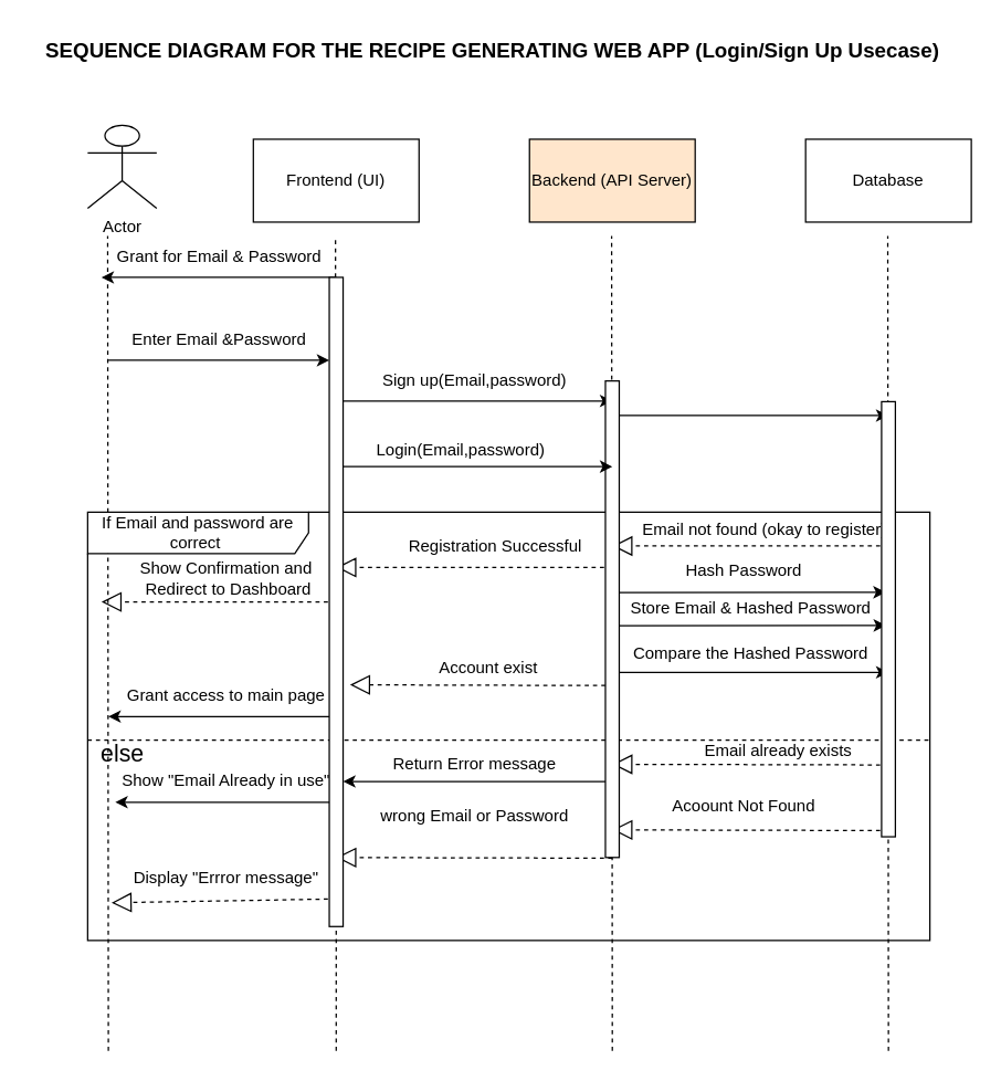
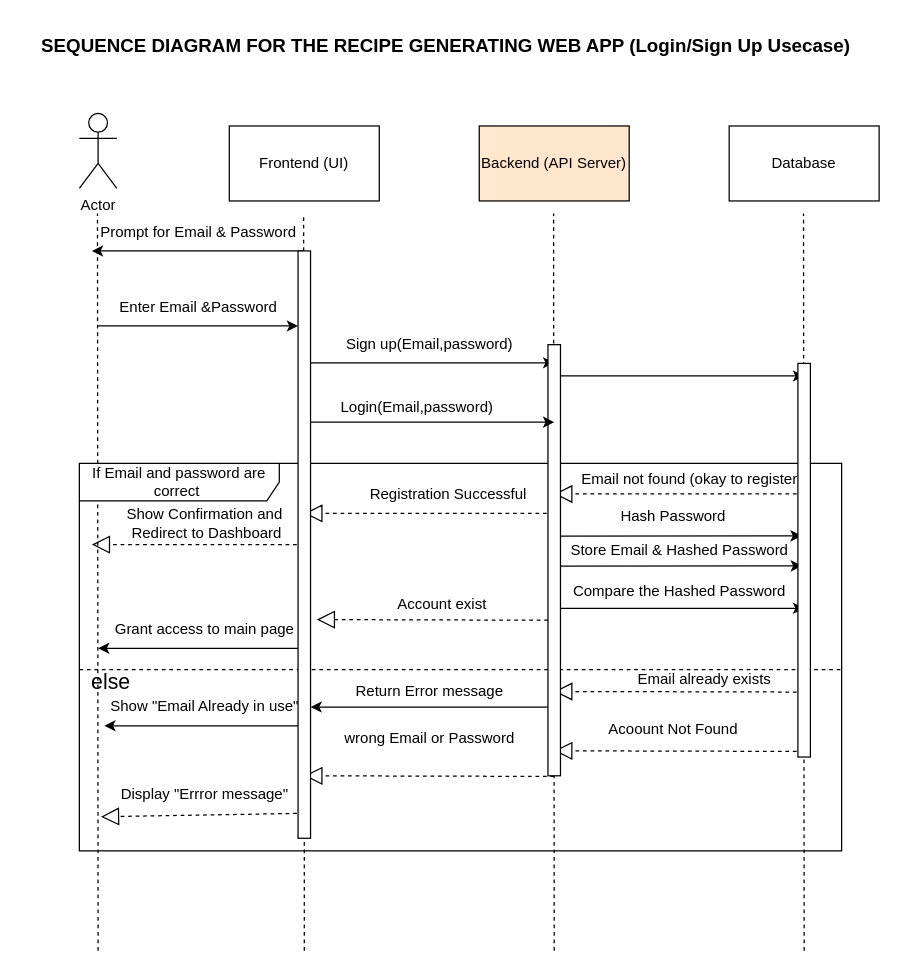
  <mxCell id="0" />
  <mxCell id="1" parent="0" />
- <mxCell id="2" value="Actor" style="shape=umlActor;verticalLabelPosition=bottom;verticalAlign=top;html=1;outlineConnect=0;" vertex="1" parent="1"><mxGeometry x="63" y="90" width="50" height="60" as="geometry" /></mxCell>
+ <mxCell id="2" value="Actor" style="shape=umlActor;verticalLabelPosition=bottom;verticalAlign=top;html=1;outlineConnect=0;" vertex="1" parent="1"><mxGeometry x="63" y="90" width="30" height="60" as="geometry" /></mxCell>
  <mxCell id="3" value="Frontend (UI)" style="rounded=0;whiteSpace=wrap;html=1;" vertex="1" parent="1"><mxGeometry x="183" y="100" width="120" height="60" as="geometry" /></mxCell>
  <mxCell id="4" value="Backend (API Server)" style="rounded=0;whiteSpace=wrap;html=1;fillColor=#ffe6cc;" vertex="1" parent="1"><mxGeometry x="383" y="100" width="120" height="60" as="geometry" /></mxCell>
  <mxCell id="5" value="Database" style="rounded=0;whiteSpace=wrap;html=1;" vertex="1" parent="1"><mxGeometry x="583" y="100" width="120" height="60" as="geometry" /></mxCell>
  <mxCell id="6" value="" style="endArrow=none;dashed=1;html=1;rounded=0;" edge="1" parent="1"><mxGeometry width="50" height="50" relative="1" as="geometry"><mxPoint x="78" y="760" as="sourcePoint" /><mxPoint x="77.5" y="170" as="targetPoint" /></mxGeometry></mxCell>
  <mxCell id="7" value="" style="endArrow=none;dashed=1;html=1;rounded=0;" edge="1" parent="1" source="54"><mxGeometry width="50" height="50" relative="1" as="geometry"><mxPoint x="243" y="760" as="sourcePoint" /><mxPoint x="242.5" y="170" as="targetPoint" /></mxGeometry></mxCell>
  <mxCell id="8" value="" style="endArrow=none;dashed=1;html=1;rounded=0;" edge="1" parent="1"><mxGeometry width="50" height="50" relative="1" as="geometry"><mxPoint x="443" y="760" as="sourcePoint" /><mxPoint x="442.5" y="170" as="targetPoint" /></mxGeometry></mxCell>
  <mxCell id="9" value="" style="endArrow=none;dashed=1;html=1;rounded=0;" edge="1" parent="1"><mxGeometry width="50" height="50" relative="1" as="geometry"><mxPoint x="643" y="760" as="sourcePoint" /><mxPoint x="642.5" y="170" as="targetPoint" /></mxGeometry></mxCell>
  <mxCell id="10" value="" style="endArrow=classic;html=1;rounded=0;" edge="1" parent="1"><mxGeometry width="50" height="50" relative="1" as="geometry"><mxPoint x="78" y="260" as="sourcePoint" /><mxPoint x="238" y="260" as="targetPoint" /></mxGeometry></mxCell>
  <mxCell id="11" value="Enter Email &amp;amp;Password" style="text;html=1;align=center;verticalAlign=middle;resizable=0;points=[];autosize=1;strokeColor=none;fillColor=none;" vertex="1" parent="1"><mxGeometry x="83" y="230" width="150" height="30" as="geometry" /></mxCell>
  <mxCell id="12" value="" style="endArrow=classic;html=1;rounded=0;" edge="1" parent="1"><mxGeometry width="50" height="50" relative="1" as="geometry"><mxPoint x="243" y="289.5" as="sourcePoint" /><mxPoint x="443" y="289.5" as="targetPoint" /></mxGeometry></mxCell>
  <mxCell id="13" value="Sign up(Email,password)" style="text;html=1;align=center;verticalAlign=middle;resizable=0;points=[];autosize=1;strokeColor=none;fillColor=none;" vertex="1" parent="1"><mxGeometry x="263" y="260" width="160" height="30" as="geometry" /></mxCell>
  <mxCell id="14" value="" style="endArrow=classic;html=1;rounded=0;" edge="1" parent="1"><mxGeometry width="50" height="50" relative="1" as="geometry"><mxPoint x="443" y="300" as="sourcePoint" /><mxPoint x="643" y="300" as="targetPoint" /></mxGeometry></mxCell>
  <mxCell id="15" value="" style="endArrow=block;dashed=1;endFill=0;endSize=12;html=1;rounded=0;" edge="1" parent="1"><mxGeometry width="160" relative="1" as="geometry"><mxPoint x="643" y="394.5" as="sourcePoint" /><mxPoint x="443" y="394.5" as="targetPoint" /></mxGeometry></mxCell>
  <mxCell id="16" value="" style="endArrow=block;dashed=1;endFill=0;endSize=12;html=1;rounded=0;" edge="1" parent="1"><mxGeometry width="160" relative="1" as="geometry"><mxPoint x="443" y="410" as="sourcePoint" /><mxPoint x="243" y="410" as="targetPoint" /></mxGeometry></mxCell>
  <mxCell id="17" value="" style="endArrow=block;dashed=1;endFill=0;endSize=12;html=1;rounded=0;" edge="1" parent="1"><mxGeometry width="160" relative="1" as="geometry"><mxPoint x="243" y="435" as="sourcePoint" /><mxPoint x="73" y="435" as="targetPoint" /></mxGeometry></mxCell>
  <mxCell id="18" value="" style="endArrow=classic;html=1;rounded=0;" edge="1" parent="1"><mxGeometry width="50" height="50" relative="1" as="geometry"><mxPoint x="243" y="200" as="sourcePoint" /><mxPoint x="73" y="200" as="targetPoint" /></mxGeometry></mxCell>
  <mxCell id="19" value="If Email and password are correct&amp;nbsp;" style="shape=umlFrame;whiteSpace=wrap;html=1;pointerEvents=0;recursiveResize=0;container=1;collapsible=0;width=160;height=30;" vertex="1" parent="1"><mxGeometry x="63" y="370" width="610" height="310" as="geometry" /></mxCell>
  <mxCell id="20" value="Email not found (okay to register)" style="text;html=1;align=center;verticalAlign=middle;resizable=0;points=[];autosize=1;strokeColor=none;fillColor=none;" vertex="1" parent="19"><mxGeometry x="390" y="-2" width="200" height="30" as="geometry" /></mxCell>
  <mxCell id="21" value="Show Confirmation and&lt;div&gt;&amp;nbsp;Redirect&amp;nbsp;&lt;span style=&quot;background-color: transparent; color: light-dark(rgb(0, 0, 0), rgb(255, 255, 255));&quot;&gt;to Dashboard&lt;/span&gt;&lt;/div&gt;" style="text;html=1;align=center;verticalAlign=middle;resizable=0;points=[];autosize=1;strokeColor=none;fillColor=none;" vertex="1" parent="19"><mxGeometry x="25" y="28" width="150" height="40" as="geometry" /></mxCell>
  <mxCell id="22" value="Registration Successful" style="text;html=1;align=center;verticalAlign=middle;resizable=0;points=[];autosize=1;strokeColor=none;fillColor=none;" vertex="1" parent="19"><mxGeometry x="220" y="10" width="150" height="30" as="geometry" /></mxCell>
  <mxCell id="23" value="Store Email &amp;amp; Hashed Password&lt;div&gt;&lt;br&gt;&lt;/div&gt;" style="text;html=1;align=center;verticalAlign=middle;resizable=0;points=[];autosize=1;strokeColor=none;fillColor=none;" vertex="1" parent="19"><mxGeometry x="380" y="57" width="200" height="40" as="geometry" /></mxCell>
  <mxCell id="24" value="" style="endArrow=classic;html=1;rounded=0;exitX=0.018;exitY=-0.09;exitDx=0;exitDy=0;exitPerimeter=0;" edge="1" parent="19"><mxGeometry width="50" height="50" relative="1" as="geometry"><mxPoint x="382.0" y="58.2" as="sourcePoint" /><mxPoint x="578" y="58" as="targetPoint" /></mxGeometry></mxCell>
  <mxCell id="25" value="" style="line;strokeWidth=1;dashed=1;labelPosition=center;verticalLabelPosition=bottom;align=left;verticalAlign=top;spacingLeft=20;spacingTop=15;html=1;whiteSpace=wrap;" vertex="1" parent="19"><mxGeometry y="160" width="610" height="10" as="geometry" /></mxCell>
  <mxCell id="26" value="else" style="text;html=1;align=center;verticalAlign=middle;resizable=0;points=[];autosize=1;strokeColor=none;fillColor=none;fontSize=17;" vertex="1" parent="19"><mxGeometry y="161" width="50" height="30" as="geometry" /></mxCell>
  <mxCell id="27" value="" style="endArrow=classic;html=1;rounded=0;" edge="1" parent="19"><mxGeometry width="50" height="50" relative="1" as="geometry"><mxPoint x="180" y="210" as="sourcePoint" /><mxPoint x="20" y="210" as="targetPoint" /></mxGeometry></mxCell>
  <mxCell id="28" value="Show &quot;Email Already in use&quot;" style="text;html=1;align=center;verticalAlign=middle;resizable=0;points=[];autosize=1;strokeColor=none;fillColor=none;" vertex="1" parent="19"><mxGeometry x="15" y="180" width="170" height="30" as="geometry" /></mxCell>
  <mxCell id="29" value="" style="endArrow=classic;html=1;rounded=0;" edge="1" parent="19"><mxGeometry width="50" height="50" relative="1" as="geometry"><mxPoint x="380" y="116" as="sourcePoint" /><mxPoint x="580" y="116" as="targetPoint" /></mxGeometry></mxCell>
  <mxCell id="30" value="" style="endArrow=block;dashed=1;endFill=0;endSize=12;html=1;rounded=0;" edge="1" parent="19"><mxGeometry width="160" relative="1" as="geometry"><mxPoint x="580" y="183" as="sourcePoint" /><mxPoint x="380" y="182.5" as="targetPoint" /></mxGeometry></mxCell>
  <mxCell id="31" value="" style="endArrow=classic;html=1;rounded=0;" edge="1" parent="19" target="28"><mxGeometry width="50" height="50" relative="1" as="geometry"><mxPoint x="380" y="195" as="sourcePoint" /><mxPoint x="190" y="195" as="targetPoint" /></mxGeometry></mxCell>
  <mxCell id="32" value="Email already exists" style="text;html=1;align=center;verticalAlign=middle;resizable=0;points=[];autosize=1;strokeColor=none;fillColor=none;" vertex="1" parent="19"><mxGeometry x="435" y="158" width="130" height="30" as="geometry" /></mxCell>
  <mxCell id="33" value="Return Error message" style="text;html=1;align=center;verticalAlign=middle;resizable=0;points=[];autosize=1;strokeColor=none;fillColor=none;" vertex="1" parent="19"><mxGeometry x="210" y="168" width="140" height="30" as="geometry" /></mxCell>
  <mxCell id="34" value="" style="endArrow=block;dashed=1;endFill=0;endSize=12;html=1;rounded=0;" edge="1" parent="19"><mxGeometry width="160" relative="1" as="geometry"><mxPoint x="580" y="230.5" as="sourcePoint" /><mxPoint x="380" y="230" as="targetPoint" /></mxGeometry></mxCell>
  <mxCell id="35" value="Acoount Not Found" style="text;html=1;align=center;verticalAlign=middle;resizable=0;points=[];autosize=1;strokeColor=none;fillColor=none;" vertex="1" parent="19"><mxGeometry x="410" y="198" width="130" height="30" as="geometry" /></mxCell>
  <mxCell id="36" value="wrong Email or Password" style="text;html=1;align=center;verticalAlign=middle;resizable=0;points=[];autosize=1;strokeColor=none;fillColor=none;" vertex="1" parent="19"><mxGeometry x="200" y="205" width="160" height="30" as="geometry" /></mxCell>
  <mxCell id="37" value="" style="endArrow=block;dashed=1;endFill=0;endSize=12;html=1;rounded=0;" edge="1" parent="19"><mxGeometry width="160" relative="1" as="geometry"><mxPoint x="380" y="250.5" as="sourcePoint" /><mxPoint x="180" y="250" as="targetPoint" /></mxGeometry></mxCell>
  <mxCell id="38" value="" style="endArrow=block;dashed=1;endFill=0;endSize=12;html=1;rounded=0;entryX=-0.017;entryY=1.093;entryDx=0;entryDy=0;entryPerimeter=0;" edge="1" parent="19" target="39"><mxGeometry width="160" relative="1" as="geometry"><mxPoint x="180" y="280" as="sourcePoint" /><mxPoint x="10" y="280" as="targetPoint" /></mxGeometry></mxCell>
  <mxCell id="39" value="Display &quot;Errror message&quot;" style="text;html=1;align=center;verticalAlign=middle;resizable=0;points=[];autosize=1;strokeColor=none;fillColor=none;" vertex="1" parent="19"><mxGeometry x="20" y="250" width="160" height="30" as="geometry" /></mxCell>
  <mxCell id="40" value="" style="endArrow=classic;html=1;rounded=0;exitX=0.018;exitY=-0.09;exitDx=0;exitDy=0;exitPerimeter=0;" edge="1" parent="19"><mxGeometry width="50" height="50" relative="1" as="geometry"><mxPoint x="381.8" y="82.2" as="sourcePoint" /><mxPoint x="578.2" y="82" as="targetPoint" /></mxGeometry></mxCell>
  <mxCell id="41" value="Compare the Hashed Password" style="text;html=1;align=center;verticalAlign=middle;resizable=0;points=[];autosize=1;strokeColor=none;fillColor=none;" vertex="1" parent="19"><mxGeometry x="385" y="88" width="190" height="30" as="geometry" /></mxCell>
  <mxCell id="42" value="" style="endArrow=block;dashed=1;endFill=0;endSize=12;html=1;rounded=0;" edge="1" parent="19"><mxGeometry width="160" relative="1" as="geometry"><mxPoint x="375" y="125.5" as="sourcePoint" /><mxPoint x="190" y="125" as="targetPoint" /></mxGeometry></mxCell>
  <mxCell id="43" value="Hash Password" style="text;html=1;align=center;verticalAlign=middle;resizable=0;points=[];autosize=1;strokeColor=none;fillColor=none;" vertex="1" parent="19"><mxGeometry x="420" y="28" width="110" height="30" as="geometry" /></mxCell>
  <mxCell id="44" value="Grant access to main page" style="text;html=1;align=center;verticalAlign=middle;resizable=0;points=[];autosize=1;strokeColor=none;fillColor=none;" vertex="1" parent="19"><mxGeometry x="15" y="118" width="170" height="30" as="geometry" /></mxCell>
  <mxCell id="45" value="" style="endArrow=classic;html=1;rounded=0;" edge="1" parent="19"><mxGeometry width="50" height="50" relative="1" as="geometry"><mxPoint x="180" y="148" as="sourcePoint" /><mxPoint x="15" y="148" as="targetPoint" /></mxGeometry></mxCell>
  <mxCell id="46" value="" style="html=1;points=[[0,0,0,0,5],[0,1,0,0,-5],[1,0,0,0,5],[1,1,0,0,-5]];perimeter=orthogonalPerimeter;outlineConnect=0;targetShapes=umlLifeline;portConstraint=eastwest;newEdgeStyle={&quot;curved&quot;:0,&quot;rounded&quot;:0};" vertex="1" parent="19"><mxGeometry x="375" y="-95" width="10" height="345" as="geometry" /></mxCell>
  <mxCell id="47" value="" style="html=1;points=[[0,0,0,0,5],[0,1,0,0,-5],[1,0,0,0,5],[1,1,0,0,-5]];perimeter=orthogonalPerimeter;outlineConnect=0;targetShapes=umlLifeline;portConstraint=eastwest;newEdgeStyle={&quot;curved&quot;:0,&quot;rounded&quot;:0};" vertex="1" parent="19"><mxGeometry x="575" y="-80" width="10" height="315" as="geometry" /></mxCell>
  <mxCell id="48" value="" style="endArrow=classic;html=1;rounded=0;" edge="1" parent="1"><mxGeometry width="50" height="50" relative="1" as="geometry"><mxPoint x="243" y="337" as="sourcePoint" /><mxPoint x="443" y="337" as="targetPoint" /></mxGeometry></mxCell>
  <mxCell id="49" value="Login(Email,password)" style="text;html=1;align=center;verticalAlign=middle;resizable=0;points=[];autosize=1;strokeColor=none;fillColor=none;" vertex="1" parent="1"><mxGeometry x="258" y="310" width="150" height="30" as="geometry" /></mxCell>
  <mxCell id="50" value="&lt;b&gt;&lt;font style=&quot;font-size: 15px;&quot;&gt;SEQUENCE DIAGRAM FOR THE RECIPE GENERATING WEB APP (Login/Sign Up Usecase)&lt;/font&gt;&lt;/b&gt;" style="text;html=1;align=center;verticalAlign=middle;resizable=0;points=[];autosize=1;strokeColor=none;fillColor=none;" vertex="1" parent="1"><mxGeometry x="20.5" y="20" width="670" height="30" as="geometry" /></mxCell>
- <mxCell id="51" value="Grant for Email &amp;amp; Password" style="text;html=1;align=center;verticalAlign=middle;resizable=0;points=[];autosize=1;strokeColor=none;fillColor=none;" vertex="1" parent="1"><mxGeometry x="68" y="170" width="180" height="30" as="geometry" /></mxCell>
+ <mxCell id="51" value="Prompt for Email &amp;amp; Password" style="text;html=1;align=center;verticalAlign=middle;resizable=0;points=[];autosize=1;strokeColor=none;fillColor=none;" vertex="1" parent="1"><mxGeometry x="68" y="170" width="180" height="30" as="geometry" /></mxCell>
  <mxCell id="52" value="Account exist" style="text;html=1;align=center;verticalAlign=middle;resizable=0;points=[];autosize=1;strokeColor=none;fillColor=none;" vertex="1" parent="1"><mxGeometry x="308" y="468" width="90" height="30" as="geometry" /></mxCell>
  <mxCell id="53" value="" style="endArrow=none;dashed=1;html=1;rounded=0;" edge="1" parent="1" target="54"><mxGeometry width="50" height="50" relative="1" as="geometry"><mxPoint x="243" y="760" as="sourcePoint" /><mxPoint x="242.5" y="170" as="targetPoint" /></mxGeometry></mxCell>
  <mxCell id="54" value="" style="html=1;points=[[0,0,0,0,5],[0,1,0,0,-5],[1,0,0,0,5],[1,1,0,0,-5]];perimeter=orthogonalPerimeter;outlineConnect=0;targetShapes=umlLifeline;portConstraint=eastwest;newEdgeStyle={&quot;curved&quot;:0,&quot;rounded&quot;:0};" vertex="1" parent="1"><mxGeometry x="238" y="200" width="10" height="470" as="geometry" /></mxCell>
